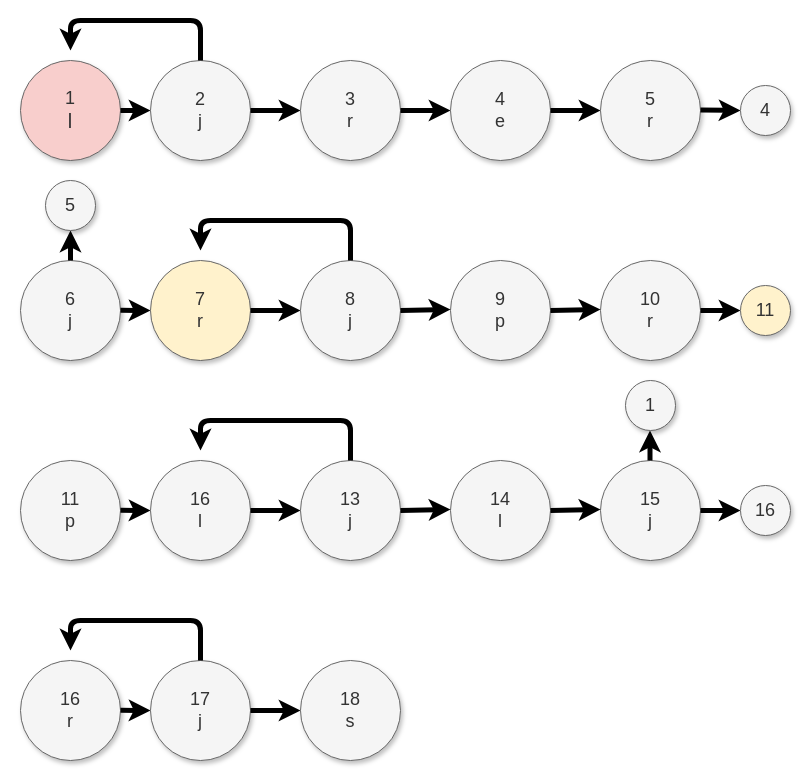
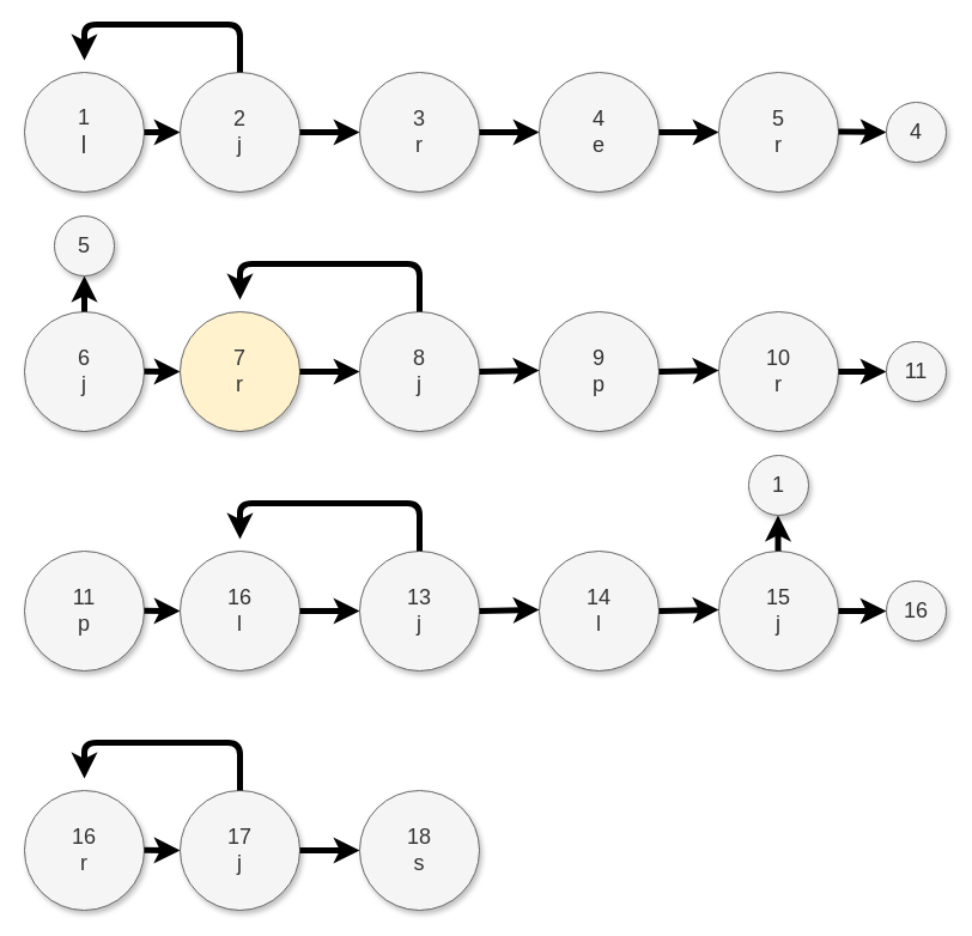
  <mxCell id="0" />
  <mxCell id="1" parent="0" />
- <mxCell id="2" value="&lt;font&gt;&lt;span style=&quot;font-size: 18px&quot;&gt;1&lt;/span&gt;&lt;br&gt;&lt;font style=&quot;font-size: 20px&quot;&gt;l&lt;/font&gt;&lt;br&gt;&lt;/font&gt;" style="ellipse;whiteSpace=wrap;html=1;gradientDirection=east;shadow=1;fillColor=#f8cecc;strokeColor=#666666;fontColor=#333333;labelBackgroundColor=none;" vertex="1" parent="1"><mxGeometry x="20" y="60" width="100" height="100" as="geometry" /></mxCell>
+ <mxCell id="2" value="&lt;font&gt;&lt;span style=&quot;font-size: 18px&quot;&gt;1&lt;/span&gt;&lt;br&gt;&lt;font style=&quot;font-size: 20px&quot;&gt;l&lt;/font&gt;&lt;br&gt;&lt;/font&gt;" style="ellipse;whiteSpace=wrap;html=1;gradientDirection=east;shadow=1;fillColor=#f5f5f5;strokeColor=#666666;fontColor=#333333;labelBackgroundColor=none;" vertex="1" parent="1"><mxGeometry x="20" y="60" width="100" height="100" as="geometry" /></mxCell>
  <mxCell id="3" value="&lt;font style=&quot;font-size: 18px&quot;&gt;2&lt;br&gt;j&lt;/font&gt;" style="ellipse;whiteSpace=wrap;html=1;strokeColor=#666666;fillColor=#f5f5f5;fontColor=#333333;shadow=1;" vertex="1" parent="1"><mxGeometry x="150" y="60" width="100" height="100" as="geometry" /></mxCell>
  <mxCell id="4" value="&lt;font style=&quot;font-size: 18px&quot;&gt;3&lt;br&gt;r&lt;/font&gt;" style="ellipse;whiteSpace=wrap;html=1;strokeColor=#666666;fillColor=#f5f5f5;fontColor=#333333;shadow=1;" vertex="1" parent="1"><mxGeometry x="300" y="60" width="100" height="100" as="geometry" /></mxCell>
  <mxCell id="5" value="&lt;font style=&quot;font-size: 18px&quot;&gt;4&lt;br&gt;e&lt;/font&gt;" style="ellipse;whiteSpace=wrap;html=1;strokeColor=#666666;fillColor=#f5f5f5;fontColor=#333333;shadow=1;" vertex="1" parent="1"><mxGeometry x="450" y="60" width="100" height="100" as="geometry" /></mxCell>
  <mxCell id="6" value="&lt;font style=&quot;font-size: 18px&quot;&gt;5&lt;br&gt;r&lt;/font&gt;" style="ellipse;whiteSpace=wrap;html=1;strokeColor=#666666;fillColor=#f5f5f5;fontColor=#333333;shadow=1;" vertex="1" parent="1"><mxGeometry x="600" y="60" width="100" height="100" as="geometry" /></mxCell>
  <mxCell id="7" value="&lt;font style=&quot;font-size: 18px&quot;&gt;6&lt;br&gt;j&lt;/font&gt;" style="ellipse;whiteSpace=wrap;html=1;strokeColor=#666666;fillColor=#f5f5f5;fontColor=#333333;shadow=1;" vertex="1" parent="1"><mxGeometry x="20" y="260" width="100" height="100" as="geometry" /></mxCell>
  <mxCell id="8" value="&lt;font style=&quot;font-size: 18px&quot;&gt;7&lt;br&gt;r&lt;/font&gt;" style="ellipse;whiteSpace=wrap;html=1;strokeColor=#666666;fillColor=#fff2cc;fontColor=#333333;shadow=1;" vertex="1" parent="1"><mxGeometry x="150" y="260" width="100" height="100" as="geometry" /></mxCell>
  <mxCell id="9" value="&lt;font style=&quot;font-size: 18px&quot;&gt;8&lt;br&gt;j&lt;/font&gt;" style="ellipse;whiteSpace=wrap;html=1;strokeColor=#666666;fillColor=#f5f5f5;fontColor=#333333;shadow=1;" vertex="1" parent="1"><mxGeometry x="300" y="260" width="100" height="100" as="geometry" /></mxCell>
  <mxCell id="10" value="&lt;font style=&quot;font-size: 18px&quot;&gt;9&lt;br&gt;p&lt;/font&gt;" style="ellipse;whiteSpace=wrap;html=1;strokeColor=#666666;fillColor=#f5f5f5;fontColor=#333333;shadow=1;" vertex="1" parent="1"><mxGeometry x="450" y="260" width="100" height="100" as="geometry" /></mxCell>
  <mxCell id="11" value="&lt;font style=&quot;font-size: 18px&quot;&gt;10&lt;br&gt;r&lt;/font&gt;" style="ellipse;whiteSpace=wrap;html=1;strokeColor=#666666;fillColor=#f5f5f5;fontColor=#333333;shadow=1;" vertex="1" parent="1"><mxGeometry x="600" y="260" width="100" height="100" as="geometry" /></mxCell>
  <mxCell id="12" value="&lt;font style=&quot;font-size: 18px&quot;&gt;11&lt;/font&gt;&lt;br&gt;&lt;font style=&quot;font-size: 18px&quot;&gt;p&lt;/font&gt;" style="ellipse;whiteSpace=wrap;html=1;strokeColor=#666666;fillColor=#f5f5f5;fontColor=#333333;shadow=1;" vertex="1" parent="1"><mxGeometry x="20" y="460" width="100" height="100" as="geometry" /></mxCell>
  <mxCell id="13" value="&lt;font style=&quot;font-size: 18px&quot;&gt;16&lt;br&gt;l&lt;/font&gt;" style="ellipse;whiteSpace=wrap;html=1;strokeColor=#666666;fillColor=#f5f5f5;fontColor=#333333;shadow=1;" vertex="1" parent="1"><mxGeometry x="150" y="460" width="100" height="100" as="geometry" /></mxCell>
  <mxCell id="14" value="&lt;font style=&quot;font-size: 18px&quot;&gt;13&lt;br&gt;j&lt;/font&gt;" style="ellipse;whiteSpace=wrap;html=1;strokeColor=#666666;fillColor=#f5f5f5;fontColor=#333333;shadow=1;" vertex="1" parent="1"><mxGeometry x="300" y="460" width="100" height="100" as="geometry" /></mxCell>
  <mxCell id="15" value="&lt;font style=&quot;font-size: 18px&quot;&gt;14&lt;br&gt;l&lt;/font&gt;" style="ellipse;whiteSpace=wrap;html=1;strokeColor=#666666;fillColor=#f5f5f5;fontColor=#333333;shadow=1;" vertex="1" parent="1"><mxGeometry x="450" y="460" width="100" height="100" as="geometry" /></mxCell>
  <mxCell id="16" value="&lt;font style=&quot;font-size: 18px&quot;&gt;15&lt;br&gt;j&lt;/font&gt;" style="ellipse;whiteSpace=wrap;html=1;strokeColor=#666666;fillColor=#f5f5f5;fontColor=#333333;shadow=1;" vertex="1" parent="1"><mxGeometry x="600" y="460" width="100" height="100" as="geometry" /></mxCell>
  <mxCell id="17" value="&lt;font style=&quot;font-size: 18px&quot;&gt;16&lt;br&gt;r&lt;/font&gt;" style="ellipse;whiteSpace=wrap;html=1;strokeColor=#666666;fillColor=#f5f5f5;fontColor=#333333;shadow=1;" vertex="1" parent="1"><mxGeometry x="20" y="660" width="100" height="100" as="geometry" /></mxCell>
  <mxCell id="18" value="&lt;font style=&quot;font-size: 18px&quot;&gt;17&lt;br&gt;j&lt;/font&gt;" style="ellipse;whiteSpace=wrap;html=1;strokeColor=#666666;fillColor=#f5f5f5;fontColor=#333333;shadow=1;" vertex="1" parent="1"><mxGeometry x="150" y="660" width="100" height="100" as="geometry" /></mxCell>
  <mxCell id="19" value="&lt;font style=&quot;font-size: 18px&quot;&gt;18&lt;br&gt;s&lt;/font&gt;" style="ellipse;whiteSpace=wrap;html=1;strokeColor=#666666;fillColor=#f5f5f5;fontColor=#333333;shadow=1;" vertex="1" parent="1"><mxGeometry x="300" y="660" width="100" height="100" as="geometry" /></mxCell>
  <mxCell id="20" value="" style="endArrow=classic;html=1;exitX=1;exitY=0.5;exitDx=0;exitDy=0;strokeWidth=5;" edge="1" parent="1" source="2"><mxGeometry width="50" height="50" relative="1" as="geometry"><mxPoint x="370" y="320" as="sourcePoint" /><mxPoint x="150" y="110" as="targetPoint" /></mxGeometry></mxCell>
  <mxCell id="21" value="" style="endArrow=classic;html=1;exitX=1;exitY=0.5;exitDx=0;exitDy=0;strokeWidth=5;" edge="1" parent="1" source="3"><mxGeometry width="50" height="50" relative="1" as="geometry"><mxPoint x="130" y="120" as="sourcePoint" /><mxPoint x="300" y="110" as="targetPoint" /><Array as="points" /></mxGeometry></mxCell>
  <mxCell id="22" value="" style="endArrow=classic;html=1;exitX=1;exitY=0.5;exitDx=0;exitDy=0;strokeWidth=5;" edge="1" parent="1" source="4"><mxGeometry width="50" height="50" relative="1" as="geometry"><mxPoint x="430" y="109.5" as="sourcePoint" /><mxPoint x="450" y="110" as="targetPoint" /><Array as="points" /></mxGeometry></mxCell>
  <mxCell id="23" value="" style="endArrow=classic;html=1;exitX=1;exitY=0.5;exitDx=0;exitDy=0;strokeWidth=5;" edge="1" parent="1" source="5"><mxGeometry width="50" height="50" relative="1" as="geometry"><mxPoint x="590" y="109.5" as="sourcePoint" /><mxPoint x="600" y="110" as="targetPoint" /><Array as="points" /></mxGeometry></mxCell>
  <mxCell id="24" value="" style="endArrow=classic;html=1;exitX=1;exitY=0.5;exitDx=0;exitDy=0;strokeWidth=5;" edge="1" parent="1"><mxGeometry width="50" height="50" relative="1" as="geometry"><mxPoint x="700" y="109.5" as="sourcePoint" /><mxPoint x="740" y="110" as="targetPoint" /><Array as="points" /></mxGeometry></mxCell>
  <mxCell id="25" value="" style="endArrow=classic;html=1;exitX=1;exitY=0.5;exitDx=0;exitDy=0;strokeWidth=5;" edge="1" parent="1"><mxGeometry width="50" height="50" relative="1" as="geometry"><mxPoint x="120" y="309.75" as="sourcePoint" /><mxPoint x="150" y="310" as="targetPoint" /></mxGeometry></mxCell>
  <mxCell id="26" value="" style="endArrow=classic;html=1;strokeWidth=5;exitX=1;exitY=0.5;exitDx=0;exitDy=0;" edge="1" parent="1" source="8"><mxGeometry width="50" height="50" relative="1" as="geometry"><mxPoint x="260" y="310" as="sourcePoint" /><mxPoint x="300" y="310" as="targetPoint" /><Array as="points" /></mxGeometry></mxCell>
  <mxCell id="27" value="" style="endArrow=classic;html=1;exitX=1;exitY=0.5;exitDx=0;exitDy=0;strokeWidth=5;" edge="1" parent="1" source="9"><mxGeometry width="50" height="50" relative="1" as="geometry"><mxPoint x="430" y="309.25" as="sourcePoint" /><mxPoint x="450" y="309" as="targetPoint" /><Array as="points" /></mxGeometry></mxCell>
  <mxCell id="28" value="" style="endArrow=classic;html=1;exitX=1;exitY=0.5;exitDx=0;exitDy=0;strokeWidth=5;" edge="1" parent="1" source="10"><mxGeometry width="50" height="50" relative="1" as="geometry"><mxPoint x="590" y="309.25" as="sourcePoint" /><mxPoint x="600" y="309" as="targetPoint" /><Array as="points" /></mxGeometry></mxCell>
  <mxCell id="29" value="" style="endArrow=classic;html=1;exitX=1;exitY=0.5;exitDx=0;exitDy=0;strokeWidth=5;" edge="1" parent="1" source="11"><mxGeometry width="50" height="50" relative="1" as="geometry"><mxPoint x="750" y="309.25" as="sourcePoint" /><mxPoint x="740" y="310" as="targetPoint" /><Array as="points" /></mxGeometry></mxCell>
  <mxCell id="30" value="" style="endArrow=classic;html=1;exitX=1;exitY=0.5;exitDx=0;exitDy=0;strokeWidth=5;" edge="1" parent="1"><mxGeometry width="50" height="50" relative="1" as="geometry"><mxPoint x="120" y="509.75" as="sourcePoint" /><mxPoint x="150" y="510" as="targetPoint" /></mxGeometry></mxCell>
  <mxCell id="31" value="" style="endArrow=classic;html=1;exitX=1;exitY=0.5;exitDx=0;exitDy=0;strokeWidth=5;" edge="1" parent="1" source="13"><mxGeometry width="50" height="50" relative="1" as="geometry"><mxPoint x="270" y="509.75" as="sourcePoint" /><mxPoint x="300" y="510" as="targetPoint" /><Array as="points" /></mxGeometry></mxCell>
  <mxCell id="32" value="" style="endArrow=classic;html=1;exitX=1;exitY=0.5;exitDx=0;exitDy=0;strokeWidth=5;" edge="1" parent="1" source="14"><mxGeometry width="50" height="50" relative="1" as="geometry"><mxPoint x="430" y="509.25" as="sourcePoint" /><mxPoint x="450" y="509" as="targetPoint" /><Array as="points" /></mxGeometry></mxCell>
  <mxCell id="33" value="" style="endArrow=classic;html=1;exitX=1;exitY=0.5;exitDx=0;exitDy=0;strokeWidth=5;" edge="1" parent="1" source="15"><mxGeometry width="50" height="50" relative="1" as="geometry"><mxPoint x="590" y="509.25" as="sourcePoint" /><mxPoint x="600" y="509" as="targetPoint" /><Array as="points" /></mxGeometry></mxCell>
  <mxCell id="34" value="" style="endArrow=classic;html=1;exitX=1;exitY=0.5;exitDx=0;exitDy=0;strokeWidth=5;" edge="1" parent="1" source="16"><mxGeometry width="50" height="50" relative="1" as="geometry"><mxPoint x="750" y="509.25" as="sourcePoint" /><mxPoint x="740" y="510" as="targetPoint" /><Array as="points" /></mxGeometry></mxCell>
  <mxCell id="35" value="" style="endArrow=classic;html=1;exitX=1;exitY=0.5;exitDx=0;exitDy=0;strokeWidth=5;" edge="1" parent="1"><mxGeometry width="50" height="50" relative="1" as="geometry"><mxPoint x="120" y="709.75" as="sourcePoint" /><mxPoint x="150" y="710" as="targetPoint" /></mxGeometry></mxCell>
  <mxCell id="36" value="" style="endArrow=classic;html=1;exitX=1;exitY=0.5;exitDx=0;exitDy=0;strokeWidth=5;" edge="1" parent="1" source="18"><mxGeometry width="50" height="50" relative="1" as="geometry"><mxPoint x="270" y="709.75" as="sourcePoint" /><mxPoint x="300" y="710" as="targetPoint" /><Array as="points" /></mxGeometry></mxCell>
  <mxCell id="37" value="" style="endArrow=classic;html=1;exitX=0.5;exitY=0;exitDx=0;exitDy=0;strokeWidth=5;" edge="1" parent="1" source="3"><mxGeometry width="50" height="50" relative="1" as="geometry"><mxPoint x="370" y="220" as="sourcePoint" /><mxPoint x="70" y="50" as="targetPoint" /><Array as="points"><mxPoint x="200" y="20" /><mxPoint x="70" y="20" /></Array></mxGeometry></mxCell>
  <mxCell id="38" value="" style="endArrow=classic;html=1;exitX=0.5;exitY=0;exitDx=0;exitDy=0;strokeWidth=5;" edge="1" parent="1" source="9"><mxGeometry width="50" height="50" relative="1" as="geometry"><mxPoint x="380" y="260" as="sourcePoint" /><mxPoint x="200" y="250" as="targetPoint" /><Array as="points"><mxPoint x="350" y="220" /><mxPoint x="200" y="220" /></Array></mxGeometry></mxCell>
  <mxCell id="39" value="" style="endArrow=classic;html=1;exitX=0.5;exitY=0;exitDx=0;exitDy=0;strokeWidth=5;" edge="1" parent="1" source="14"><mxGeometry width="50" height="50" relative="1" as="geometry"><mxPoint x="380" y="450" as="sourcePoint" /><mxPoint x="200" y="450" as="targetPoint" /><Array as="points"><mxPoint x="350" y="420" /><mxPoint x="200" y="420" /></Array></mxGeometry></mxCell>
  <mxCell id="40" value="" style="endArrow=classic;html=1;strokeWidth=5;exitX=0.5;exitY=0;exitDx=0;exitDy=0;" edge="1" parent="1" source="7"><mxGeometry width="50" height="50" relative="1" as="geometry"><mxPoint x="320" y="230" as="sourcePoint" /><mxPoint x="70" y="230" as="targetPoint" /></mxGeometry></mxCell>
  <mxCell id="41" value="&lt;font style=&quot;font-size: 18px&quot;&gt;5&lt;br&gt;&lt;/font&gt;" style="ellipse;whiteSpace=wrap;html=1;strokeColor=#666666;fillColor=#f5f5f5;fontColor=#333333;shadow=1;" vertex="1" parent="1"><mxGeometry x="45" y="180" width="50" height="50" as="geometry" /></mxCell>
  <mxCell id="42" value="" style="endArrow=classic;html=1;strokeWidth=5;exitX=0.5;exitY=0;exitDx=0;exitDy=0;" edge="1" parent="1"><mxGeometry width="50" height="50" relative="1" as="geometry"><mxPoint x="649.5" y="460" as="sourcePoint" /><mxPoint x="649.5" y="430" as="targetPoint" /></mxGeometry></mxCell>
  <mxCell id="43" value="&lt;font style=&quot;font-size: 18px&quot;&gt;1&lt;br&gt;&lt;/font&gt;" style="ellipse;whiteSpace=wrap;html=1;strokeColor=#666666;fillColor=#f5f5f5;fontColor=#333333;shadow=1;" vertex="1" parent="1"><mxGeometry x="625" y="380" width="50" height="50" as="geometry" /></mxCell>
  <mxCell id="44" value="" style="endArrow=classic;html=1;exitX=0.5;exitY=0;exitDx=0;exitDy=0;strokeWidth=5;" edge="1" parent="1" source="18"><mxGeometry width="50" height="50" relative="1" as="geometry"><mxPoint x="220" y="660" as="sourcePoint" /><mxPoint x="70" y="650" as="targetPoint" /><Array as="points"><mxPoint x="200" y="620" /><mxPoint x="70" y="620" /></Array></mxGeometry></mxCell>
  <mxCell id="45" value="&lt;font style=&quot;font-size: 18px&quot;&gt;4&lt;br&gt;&lt;/font&gt;" style="ellipse;whiteSpace=wrap;html=1;strokeColor=#666666;fillColor=#f5f5f5;fontColor=#333333;shadow=1;" vertex="1" parent="1"><mxGeometry x="740" y="85" width="50" height="50" as="geometry" /></mxCell>
- <mxCell id="46" value="&lt;font style=&quot;font-size: 18px&quot;&gt;11&lt;br&gt;&lt;/font&gt;" style="ellipse;whiteSpace=wrap;html=1;strokeColor=#666666;fillColor=#fff2cc;fontColor=#333333;shadow=1;" vertex="1" parent="1"><mxGeometry x="740" y="285" width="50" height="50" as="geometry" /></mxCell>
+ <mxCell id="46" value="&lt;font style=&quot;font-size: 18px&quot;&gt;11&lt;br&gt;&lt;/font&gt;" style="ellipse;whiteSpace=wrap;html=1;strokeColor=#666666;fillColor=#f5f5f5;fontColor=#333333;shadow=1;" vertex="1" parent="1"><mxGeometry x="740" y="285" width="50" height="50" as="geometry" /></mxCell>
  <mxCell id="47" value="&lt;font style=&quot;font-size: 18px&quot;&gt;16&lt;br&gt;&lt;/font&gt;" style="ellipse;whiteSpace=wrap;html=1;strokeColor=#666666;fillColor=#f5f5f5;fontColor=#333333;shadow=1;" vertex="1" parent="1"><mxGeometry x="740" y="485" width="50" height="50" as="geometry" /></mxCell>
